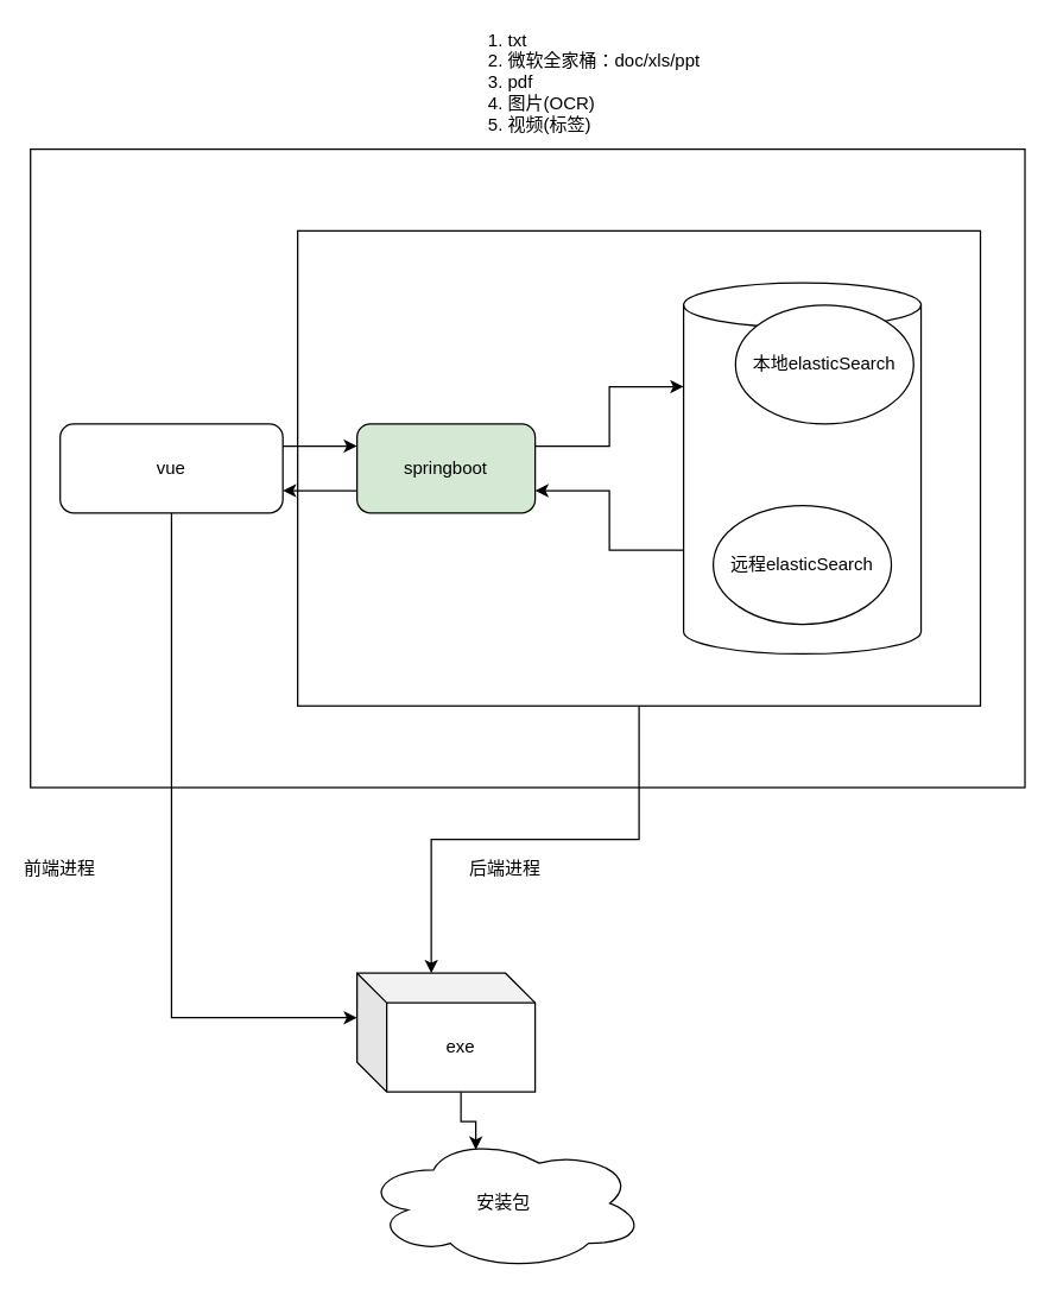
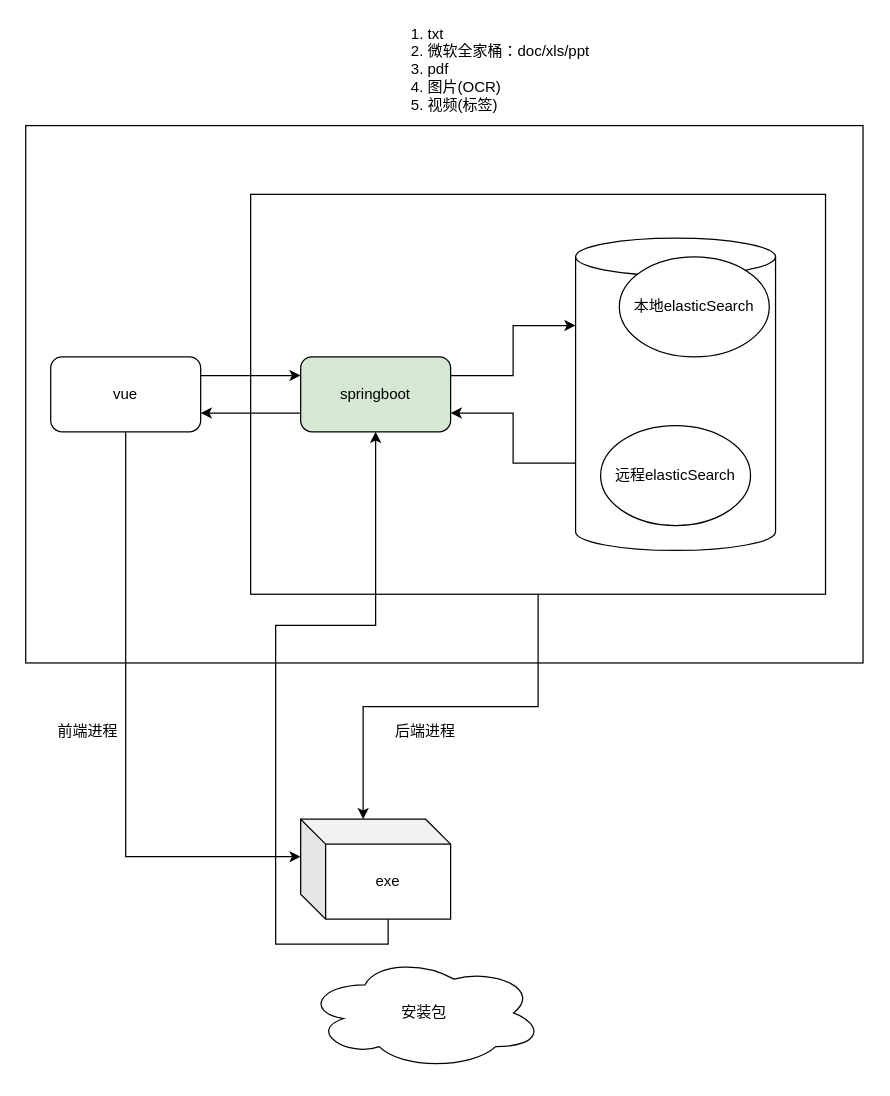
  <mxCell id="0" />
  <mxCell id="1" parent="0" />
  <mxCell id="2" value="" style="rounded=0;whiteSpace=wrap;html=1;" parent="1" vertex="1"><mxGeometry x="20" y="100" width="670" height="430" as="geometry" /></mxCell>
  <mxCell id="3" style="edgeStyle=orthogonalEdgeStyle;rounded=0;orthogonalLoop=1;jettySize=auto;html=1;exitX=0.5;exitY=1;exitDx=0;exitDy=0;entryX=0;entryY=0;entryDx=50;entryDy=0;entryPerimeter=0;startArrow=none;startFill=0;endArrow=classic;endFill=1;" parent="1" source="4" target="16" edge="1"><mxGeometry relative="1" as="geometry" /></mxCell>
  <mxCell id="4" value="" style="rounded=0;whiteSpace=wrap;html=1;" parent="1" vertex="1"><mxGeometry x="200" y="155" width="460" height="320" as="geometry" /></mxCell>
  <mxCell id="5" value="" style="shape=cylinder3;whiteSpace=wrap;html=1;boundedLbl=1;backgroundOutline=1;size=15;" parent="1" vertex="1"><mxGeometry x="460" y="190" width="160" height="250" as="geometry" /></mxCell>
  <mxCell id="6" style="edgeStyle=orthogonalEdgeStyle;rounded=0;orthogonalLoop=1;jettySize=auto;html=1;exitX=1;exitY=0.25;exitDx=0;exitDy=0;entryX=0;entryY=0.25;entryDx=0;entryDy=0;" parent="1" source="8" target="12" edge="1"><mxGeometry relative="1" as="geometry" /></mxCell>
  <mxCell id="7" style="edgeStyle=orthogonalEdgeStyle;rounded=0;orthogonalLoop=1;jettySize=auto;html=1;exitX=0.5;exitY=1;exitDx=0;exitDy=0;entryX=0;entryY=0;entryDx=0;entryDy=30;entryPerimeter=0;startArrow=none;startFill=0;endArrow=classic;endFill=1;" parent="1" source="8" target="16" edge="1"><mxGeometry relative="1" as="geometry" /></mxCell>
- <mxCell id="8" value="vue" style="rounded=1;whiteSpace=wrap;html=1;" parent="1" vertex="1"><mxGeometry x="40" y="285" width="150" height="60" as="geometry" /></mxCell>
+ <mxCell id="8" value="vue" style="rounded=1;whiteSpace=wrap;html=1;" parent="1" vertex="1"><mxGeometry x="40" y="285" width="120" height="60" as="geometry" /></mxCell>
  <mxCell id="9" style="edgeStyle=orthogonalEdgeStyle;rounded=0;orthogonalLoop=1;jettySize=auto;html=1;exitX=0;exitY=0.75;exitDx=0;exitDy=0;entryX=1;entryY=0.75;entryDx=0;entryDy=0;" parent="1" source="12" target="8" edge="1"><mxGeometry relative="1" as="geometry" /></mxCell>
  <mxCell id="10" style="edgeStyle=orthogonalEdgeStyle;rounded=0;orthogonalLoop=1;jettySize=auto;html=1;exitX=1;exitY=0.25;exitDx=0;exitDy=0;entryX=0;entryY=0;entryDx=0;entryDy=70;entryPerimeter=0;" parent="1" source="12" target="5" edge="1"><mxGeometry relative="1" as="geometry" /></mxCell>
  <mxCell id="11" style="edgeStyle=orthogonalEdgeStyle;rounded=0;orthogonalLoop=1;jettySize=auto;html=1;exitX=1;exitY=0.75;exitDx=0;exitDy=0;entryX=0;entryY=0;entryDx=0;entryDy=180;entryPerimeter=0;startArrow=classic;startFill=1;endArrow=none;endFill=0;" parent="1" source="12" target="5" edge="1"><mxGeometry relative="1" as="geometry" /></mxCell>
  <mxCell id="12" value="springboot" style="rounded=1;whiteSpace=wrap;html=1;fillColor=#d5e8d4;" parent="1" vertex="1"><mxGeometry x="240" y="285" width="120" height="60" as="geometry" /></mxCell>
  <mxCell id="13" value="本地elasticSearch" style="ellipse;whiteSpace=wrap;html=1;" parent="1" vertex="1"><mxGeometry x="495" y="205" width="120" height="80" as="geometry" /></mxCell>
  <mxCell id="14" value="远程elasticSearch" style="ellipse;whiteSpace=wrap;html=1;" parent="1" vertex="1"><mxGeometry x="480" y="340" width="120" height="80" as="geometry" /></mxCell>
- <mxCell id="15" style="edgeStyle=orthogonalEdgeStyle;rounded=0;orthogonalLoop=1;jettySize=auto;html=1;exitX=0;exitY=0;exitDx=70;exitDy=80;exitPerimeter=0;entryX=0.4;entryY=0.1;entryDx=0;entryDy=0;entryPerimeter=0;startArrow=none;startFill=0;endArrow=classic;endFill=1;" parent="1" source="16" target="19" edge="1"><mxGeometry relative="1" as="geometry" /></mxCell>
+ <mxCell id="15" style="edgeStyle=orthogonalEdgeStyle;rounded=0;orthogonalLoop=1;jettySize=auto;html=1;exitX=0;exitY=0;exitDx=70;exitDy=80;exitPerimeter=0;startArrow=none;startFill=0;endArrow=classic;endFill=1;" parent="1" source="16" target="12" edge="1"><mxGeometry relative="1" as="geometry" /></mxCell>
  <mxCell id="16" value="exe" style="shape=cube;whiteSpace=wrap;html=1;boundedLbl=1;backgroundOutline=1;darkOpacity=0.05;darkOpacity2=0.1;" parent="1" vertex="1"><mxGeometry x="240" y="655" width="120" height="80" as="geometry" /></mxCell>
- <mxCell id="17" value="前端进程" style="text;html=1;strokeColor=none;fillColor=none;align=center;verticalAlign=middle;whiteSpace=wrap;rounded=0;" parent="1" vertex="1"><mxGeometry x="10" y="570" width="60" height="30" as="geometry" /></mxCell>
+ <mxCell id="17" value="前端进程" style="text;html=1;strokeColor=none;fillColor=none;align=center;verticalAlign=middle;whiteSpace=wrap;rounded=0;" parent="1" vertex="1"><mxGeometry x="40" y="570" width="60" height="30" as="geometry" /></mxCell>
  <mxCell id="18" value="后端进程" style="text;html=1;strokeColor=none;fillColor=none;align=center;verticalAlign=middle;whiteSpace=wrap;rounded=0;" parent="1" vertex="1"><mxGeometry x="310" y="570" width="60" height="30" as="geometry" /></mxCell>
  <mxCell id="19" value="安装包" style="ellipse;shape=cloud;whiteSpace=wrap;html=1;" parent="1" vertex="1"><mxGeometry x="244" y="765" width="190" height="90" as="geometry" /></mxCell>
  <mxCell id="20" value="&lt;ol&gt;&lt;li&gt;txt&lt;/li&gt;&lt;li&gt;微软全家桶：doc/xls/ppt&lt;/li&gt;&lt;li&gt;pdf&lt;/li&gt;&lt;li&gt;&lt;span style=&quot;background-color: initial;&quot;&gt;图片(OCR)&lt;/span&gt;&lt;/li&gt;&lt;li&gt;视频(标签)&lt;/li&gt;&lt;/ol&gt;" style="text;html=1;strokeColor=none;fillColor=none;align=left;verticalAlign=middle;whiteSpace=wrap;rounded=0;" vertex="1" parent="1"><mxGeometry x="300" y="20" width="190" height="70" as="geometry" /></mxCell>
